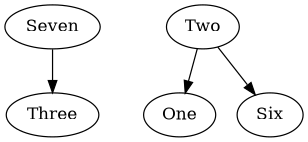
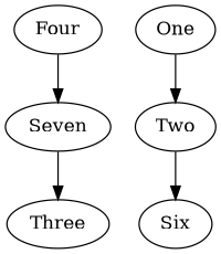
  digraph {
+   Four
    Seven
    One
    Two
    Three
    Six
+   Four -> Seven
    Seven -> Three
-   Two -> One
+   One -> Two
    Two -> Six
  }
